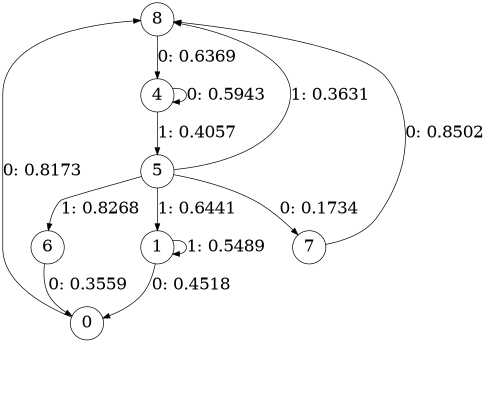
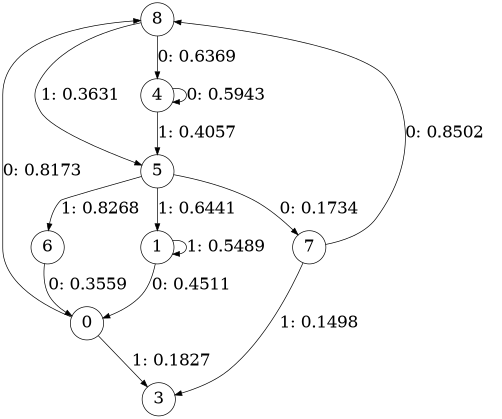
  digraph {
    node [fontsize=24 shape=circle]
    edge [fontsize=24]
    n1 [label=8]
    0
+   3
    4
    5
    7
    6
    1
    n1 -> 4 [label="0: 0.6369   "]
-   5 -> n1 [label="1: 0.3631   "]
+   n1 -> 5 [label="1: 0.3631   "]
    0 -> n1 [label="0: 0.8173   "]
+   0 -> 3 [label="1: 0.1827   "]
    4 -> 4 [label="0: 0.5943   "]
    4 -> 5 [label="1: 0.4057   "]
    5 -> 7 [label="0: 0.1734   "]
    5 -> 6 [label="1: 0.8268   "]
    5 -> 1 [label="1: 0.6441   "]
    7 -> n1 [label="0: 0.8502   "]
+   7 -> 3 [label="1: 0.1498   "]
    6 -> 0 [label="0: 0.3559   "]
-   1 -> 0 [label="0: 0.4518   "]
+   1 -> 0 [label="0: 0.4511   "]
    1 -> 1 [label="1: 0.5489   "]
  }
